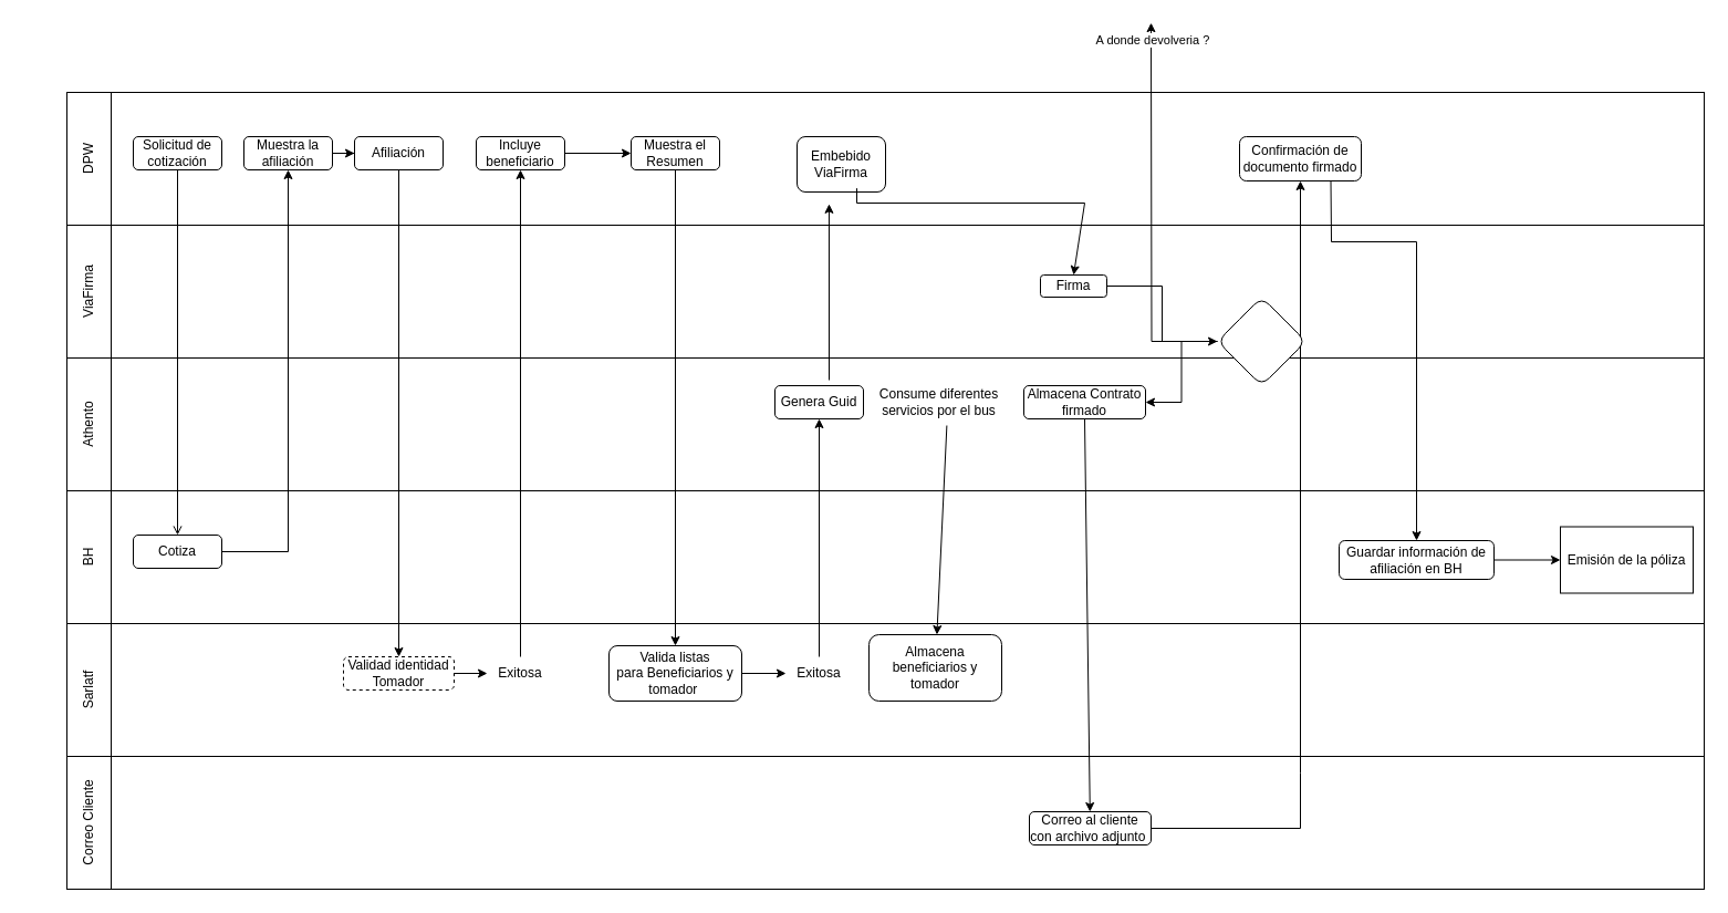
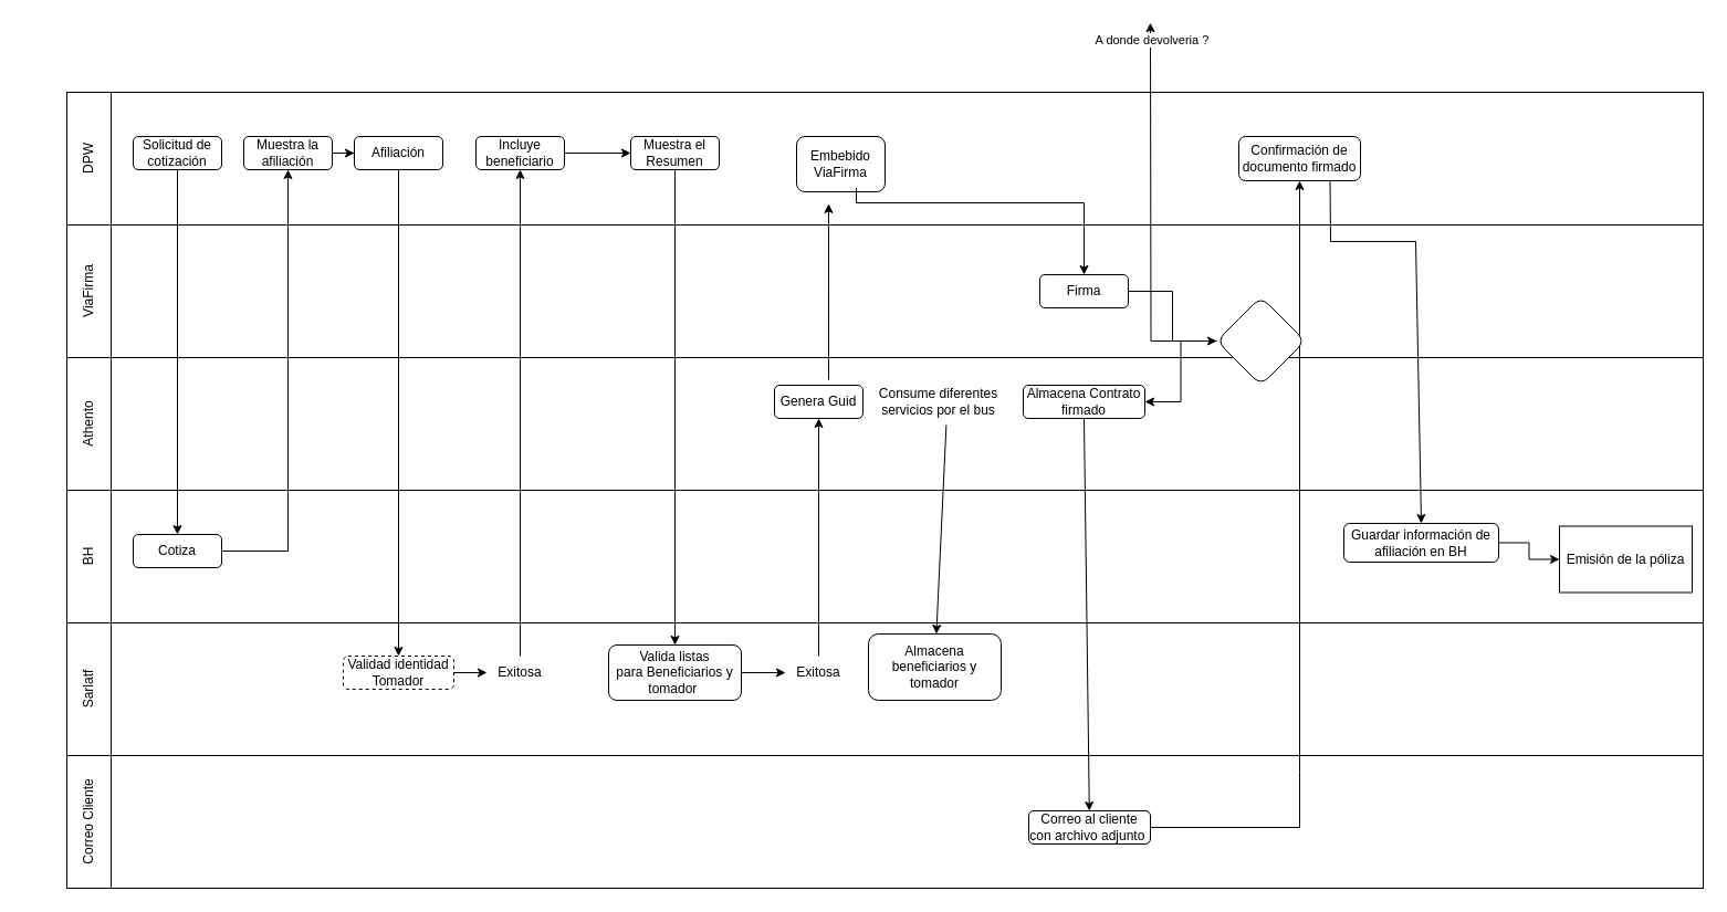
  <mxCell id="0" />
  <mxCell id="1" parent="0" />
  <mxCell id="2" value="DPW" style="rounded=0;whiteSpace=wrap;html=1;rotation=-90;" parent="1" vertex="1"><mxGeometry x="20" y="123" width="120" height="40" as="geometry" /></mxCell>
  <mxCell id="3" value="Athento" style="rounded=0;whiteSpace=wrap;html=1;rotation=-90;" parent="1" vertex="1"><mxGeometry x="20" y="363" width="120" height="40" as="geometry" /></mxCell>
  <mxCell id="4" value="ViaFirma" style="rounded=0;whiteSpace=wrap;html=1;rotation=-90;" parent="1" vertex="1"><mxGeometry x="20" y="243" width="120" height="40" as="geometry" /></mxCell>
  <mxCell id="5" value="BH" style="rounded=0;whiteSpace=wrap;html=1;rotation=-90;" parent="1" vertex="1"><mxGeometry x="20" y="483" width="120" height="40" as="geometry" /></mxCell>
  <mxCell id="6" value="" style="rounded=0;whiteSpace=wrap;html=1;" parent="1" vertex="1"><mxGeometry x="100" y="83" width="1440" height="120" as="geometry" /></mxCell>
  <mxCell id="7" value="" style="rounded=0;whiteSpace=wrap;html=1;" parent="1" vertex="1"><mxGeometry x="100" y="203" width="1440" height="120" as="geometry" /></mxCell>
  <mxCell id="8" value="" style="rounded=0;whiteSpace=wrap;html=1;" parent="1" vertex="1"><mxGeometry x="100" y="323" width="1440" height="120" as="geometry" /></mxCell>
  <mxCell id="9" value="" style="rounded=0;whiteSpace=wrap;html=1;" parent="1" vertex="1"><mxGeometry x="100" y="443" width="1440" height="120" as="geometry" /></mxCell>
  <mxCell id="10" value="Solicitud de cotización" style="rounded=1;whiteSpace=wrap;html=1;" parent="1" vertex="1"><mxGeometry x="120" y="123" width="80" height="30" as="geometry" /></mxCell>
  <mxCell id="11" value="Cotiza" style="rounded=1;whiteSpace=wrap;html=1;" parent="1" vertex="1"><mxGeometry x="120" y="483" width="80" height="30" as="geometry" /></mxCell>
  <mxCell id="12" value="" style="edgeStyle=orthogonalEdgeStyle;rounded=0;orthogonalLoop=1;jettySize=auto;html=1;entryX=0;entryY=0.5;entryDx=0;entryDy=0;" parent="1" source="13" target="14" edge="1"><mxGeometry relative="1" as="geometry" /></mxCell>
  <mxCell id="13" value="Muestra la afiliación" style="rounded=1;whiteSpace=wrap;html=1;" parent="1" vertex="1"><mxGeometry x="220" y="123" width="80" height="30" as="geometry" /></mxCell>
  <mxCell id="14" value="Afiliación" style="rounded=1;whiteSpace=wrap;html=1;" parent="1" vertex="1"><mxGeometry x="320" y="123" width="80" height="30" as="geometry" /></mxCell>
  <mxCell id="15" value="Sarlatf" style="rounded=0;whiteSpace=wrap;html=1;rotation=-90;" parent="1" vertex="1"><mxGeometry x="20" y="603" width="120" height="40" as="geometry" /></mxCell>
  <mxCell id="16" value="" style="rounded=0;whiteSpace=wrap;html=1;" parent="1" vertex="1"><mxGeometry x="100" y="563" width="1440" height="120" as="geometry" /></mxCell>
  <mxCell id="17" value="Validad identidad Tomador" style="rounded=1;whiteSpace=wrap;html=1;dashed=1;" parent="1" vertex="1"><mxGeometry x="310" y="593" width="100" height="30" as="geometry" /></mxCell>
  <mxCell id="18" value="" style="edgeStyle=orthogonalEdgeStyle;rounded=0;orthogonalLoop=1;jettySize=auto;html=1;" parent="1" source="19" target="21" edge="1"><mxGeometry relative="1" as="geometry" /></mxCell>
  <mxCell id="19" value="Exitosa" style="text;html=1;strokeColor=none;fillColor=none;align=center;verticalAlign=middle;whiteSpace=wrap;rounded=0;" parent="1" vertex="1"><mxGeometry x="440" y="593" width="60" height="30" as="geometry" /></mxCell>
  <mxCell id="20" value="" style="edgeStyle=orthogonalEdgeStyle;rounded=0;orthogonalLoop=1;jettySize=auto;html=1;" parent="1" source="21" target="28" edge="1"><mxGeometry relative="1" as="geometry" /></mxCell>
  <mxCell id="21" value="Incluye beneficiario" style="rounded=1;whiteSpace=wrap;html=1;" parent="1" vertex="1"><mxGeometry x="430" y="123" width="80" height="30" as="geometry" /></mxCell>
- <mxCell id="22" value="" style="endArrow=open;html=1;rounded=0;entryX=0.5;entryY=0;entryDx=0;entryDy=0;" parent="1" source="10" target="11" edge="1"><mxGeometry width="50" height="50" relative="1" as="geometry"><mxPoint x="570" y="353" as="sourcePoint" /><mxPoint x="620" y="303" as="targetPoint" /></mxGeometry></mxCell>
+ <mxCell id="22" value="" style="endArrow=classic;html=1;rounded=0;entryX=0.5;entryY=0;entryDx=0;entryDy=0;" parent="1" source="10" target="11" edge="1"><mxGeometry width="50" height="50" relative="1" as="geometry"><mxPoint x="570" y="353" as="sourcePoint" /><mxPoint x="620" y="303" as="targetPoint" /></mxGeometry></mxCell>
  <mxCell id="23" value="" style="endArrow=classic;html=1;rounded=0;entryX=0.5;entryY=0;entryDx=0;entryDy=0;" parent="1" source="14" target="17" edge="1"><mxGeometry width="50" height="50" relative="1" as="geometry"><mxPoint x="260" y="373" as="sourcePoint" /><mxPoint x="310" y="323" as="targetPoint" /></mxGeometry></mxCell>
  <mxCell id="24" value="" style="endArrow=classic;html=1;rounded=0;exitX=1;exitY=0.5;exitDx=0;exitDy=0;" parent="1" source="11" target="13" edge="1"><mxGeometry width="50" height="50" relative="1" as="geometry"><mxPoint x="370" y="413" as="sourcePoint" /><mxPoint x="420" y="363" as="targetPoint" /><Array as="points"><mxPoint x="260" y="498" /></Array></mxGeometry></mxCell>
  <mxCell id="25" value="" style="edgeStyle=orthogonalEdgeStyle;rounded=0;orthogonalLoop=1;jettySize=auto;html=1;" parent="1" source="26" target="27" edge="1"><mxGeometry relative="1" as="geometry" /></mxCell>
  <mxCell id="26" value="Valida listas&lt;br&gt;para Beneficiarios y tomador&amp;nbsp;" style="rounded=1;whiteSpace=wrap;html=1;" parent="1" vertex="1"><mxGeometry x="550" y="583" width="120" height="50" as="geometry" /></mxCell>
  <mxCell id="27" value="Exitosa" style="text;html=1;strokeColor=none;fillColor=none;align=center;verticalAlign=middle;whiteSpace=wrap;rounded=0;" parent="1" vertex="1"><mxGeometry x="710" y="593" width="60" height="30" as="geometry" /></mxCell>
  <mxCell id="28" value="Muestra el Resumen" style="rounded=1;whiteSpace=wrap;html=1;" parent="1" vertex="1"><mxGeometry x="570" y="123" width="80" height="30" as="geometry" /></mxCell>
  <mxCell id="29" value="Genera Guid" style="rounded=1;whiteSpace=wrap;html=1;" parent="1" vertex="1"><mxGeometry x="700" y="348" width="80" height="30" as="geometry" /></mxCell>
  <mxCell id="30" value="Consume diferentes servicios por el bus" style="text;html=1;strokeColor=none;fillColor=none;align=center;verticalAlign=middle;whiteSpace=wrap;rounded=0;" parent="1" vertex="1"><mxGeometry x="787" y="348" width="123" height="30" as="geometry" /></mxCell>
  <mxCell id="31" value="Embebido ViaFirma" style="rounded=1;whiteSpace=wrap;html=1;" parent="1" vertex="1"><mxGeometry x="720" y="123" width="80" height="50" as="geometry" /></mxCell>
  <mxCell id="32" value="" style="edgeStyle=orthogonalEdgeStyle;rounded=0;orthogonalLoop=1;jettySize=auto;html=1;" parent="1" source="33" target="55" edge="1"><mxGeometry relative="1" as="geometry" /></mxCell>
- <mxCell id="33" value="Firma" style="rounded=1;whiteSpace=wrap;html=1;" parent="1" vertex="1"><mxGeometry x="940" y="248" width="60" height="20" as="geometry" /></mxCell>
+ <mxCell id="33" value="Firma" style="rounded=1;whiteSpace=wrap;html=1;" parent="1" vertex="1"><mxGeometry x="940" y="248" width="80" height="30" as="geometry" /></mxCell>
  <mxCell id="34" value="Almacena Contrato firmado" style="rounded=1;whiteSpace=wrap;html=1;" parent="1" vertex="1"><mxGeometry x="925" y="348" width="110" height="30" as="geometry" /></mxCell>
  <mxCell id="35" style="edgeStyle=orthogonalEdgeStyle;rounded=0;orthogonalLoop=1;jettySize=auto;html=1;entryX=0;entryY=0.5;entryDx=0;entryDy=0;" parent="1" source="36" target="49" edge="1"><mxGeometry relative="1" as="geometry" /></mxCell>
- <mxCell id="36" value="Guardar información de afiliación en BH" style="rounded=1;whiteSpace=wrap;html=1;" parent="1" vertex="1"><mxGeometry x="1210" y="488" width="140" height="35" as="geometry" /></mxCell>
+ <mxCell id="36" value="Guardar información de afiliación en BH" style="rounded=1;whiteSpace=wrap;html=1;" parent="1" vertex="1"><mxGeometry x="1215" y="473" width="140" height="35" as="geometry" /></mxCell>
  <mxCell id="37" value="Confirmación de documento firmado" style="rounded=1;whiteSpace=wrap;html=1;" parent="1" vertex="1"><mxGeometry x="1120" y="123" width="110" height="40" as="geometry" /></mxCell>
  <mxCell id="38" value="" style="endArrow=classic;html=1;rounded=0;entryX=0.362;entryY=1.217;entryDx=0;entryDy=0;entryPerimeter=0;" parent="1" target="31" edge="1"><mxGeometry width="50" height="50" relative="1" as="geometry"><mxPoint x="749" y="343" as="sourcePoint" /><mxPoint x="740" y="348" as="targetPoint" /></mxGeometry></mxCell>
  <mxCell id="39" value="" style="rounded=0;whiteSpace=wrap;html=1;" parent="1" vertex="1"><mxGeometry x="100" y="683" width="1440" height="120" as="geometry" /></mxCell>
  <mxCell id="40" value="Correo Cliente" style="rounded=0;whiteSpace=wrap;html=1;rotation=-90;" parent="1" vertex="1"><mxGeometry x="20" y="723" width="120" height="40" as="geometry" /></mxCell>
  <mxCell id="41" value="Correo al cliente con archivo adjunto&amp;nbsp;" style="rounded=1;whiteSpace=wrap;html=1;" parent="1" vertex="1"><mxGeometry x="930" y="733" width="110" height="30" as="geometry" /></mxCell>
  <mxCell id="42" value="" style="endArrow=classic;html=1;rounded=0;exitX=1;exitY=0.5;exitDx=0;exitDy=0;" parent="1" source="41" target="37" edge="1"><mxGeometry width="50" height="50" relative="1" as="geometry"><mxPoint x="1090" y="753" as="sourcePoint" /><mxPoint x="850" y="288" as="targetPoint" /><Array as="points"><mxPoint x="1175" y="748" /><mxPoint x="1175" y="698" /></Array></mxGeometry></mxCell>
  <mxCell id="43" value="" style="endArrow=classic;html=1;rounded=0;exitX=0.75;exitY=1;exitDx=0;exitDy=0;entryX=0.5;entryY=0;entryDx=0;entryDy=0;" parent="1" source="37" target="36" edge="1"><mxGeometry width="50" height="50" relative="1" as="geometry"><mxPoint x="800" y="438" as="sourcePoint" /><mxPoint x="1310" y="588" as="targetPoint" /><Array as="points"><mxPoint x="1203" y="218" /><mxPoint x="1280" y="218" /></Array></mxGeometry></mxCell>
  <mxCell id="44" value="" style="endArrow=classic;html=1;rounded=0;exitX=1;exitY=0.5;exitDx=0;exitDy=0;" parent="1" source="17" target="19" edge="1"><mxGeometry width="50" height="50" relative="1" as="geometry"><mxPoint x="520" y="513" as="sourcePoint" /><mxPoint x="570" y="463" as="targetPoint" /></mxGeometry></mxCell>
  <mxCell id="45" value="" style="endArrow=classic;html=1;rounded=0;" parent="1" source="28" target="26" edge="1"><mxGeometry width="50" height="50" relative="1" as="geometry"><mxPoint x="680" y="438" as="sourcePoint" /><mxPoint x="730" y="388" as="targetPoint" /></mxGeometry></mxCell>
  <mxCell id="46" value="Almacena beneficiarios y tomador" style="rounded=1;whiteSpace=wrap;html=1;" parent="1" vertex="1"><mxGeometry x="785" y="573" width="120" height="60" as="geometry" /></mxCell>
  <mxCell id="47" value="" style="endArrow=classic;html=1;rounded=0;exitX=0.556;exitY=1.2;exitDx=0;exitDy=0;exitPerimeter=0;" parent="1" source="30" target="46" edge="1"><mxGeometry width="50" height="50" relative="1" as="geometry"><mxPoint x="770" y="438" as="sourcePoint" /><mxPoint x="820" y="388" as="targetPoint" /></mxGeometry></mxCell>
  <mxCell id="48" value="" style="endArrow=classic;html=1;rounded=0;exitX=0.5;exitY=1;exitDx=0;exitDy=0;" parent="1" source="34" target="41" edge="1"><mxGeometry width="50" height="50" relative="1" as="geometry"><mxPoint x="850" y="478" as="sourcePoint" /><mxPoint x="1040" y="743" as="targetPoint" /></mxGeometry></mxCell>
  <mxCell id="49" value="Emisión de la póliza" style="rounded=0;whiteSpace=wrap;html=1;" parent="1" vertex="1"><mxGeometry x="1410" y="475.5" width="120" height="60" as="geometry" /></mxCell>
  <mxCell id="50" value="" style="endArrow=classic;html=1;rounded=0;entryX=0.5;entryY=1;entryDx=0;entryDy=0;" parent="1" source="27" target="29" edge="1"><mxGeometry width="50" height="50" relative="1" as="geometry"><mxPoint x="800" y="413" as="sourcePoint" /><mxPoint x="850" y="363" as="targetPoint" /></mxGeometry></mxCell>
  <mxCell id="51" value="" style="endArrow=classic;html=1;rounded=0;exitX=0.675;exitY=0.933;exitDx=0;exitDy=0;exitPerimeter=0;entryX=0.5;entryY=0;entryDx=0;entryDy=0;" parent="1" source="31" target="33" edge="1"><mxGeometry width="50" height="50" relative="1" as="geometry"><mxPoint x="800" y="513" as="sourcePoint" /><mxPoint x="850" y="463" as="targetPoint" /><Array as="points"><mxPoint x="774" y="183" /><mxPoint x="980" y="183" /></Array></mxGeometry></mxCell>
  <mxCell id="52" style="edgeStyle=orthogonalEdgeStyle;rounded=0;orthogonalLoop=1;jettySize=auto;html=1;" parent="1" source="55" target="34" edge="1"><mxGeometry relative="1" as="geometry" /></mxCell>
  <mxCell id="53" style="edgeStyle=orthogonalEdgeStyle;rounded=0;orthogonalLoop=1;jettySize=auto;html=1;" parent="1" source="55" edge="1"><mxGeometry relative="1" as="geometry"><mxPoint x="1040" y="20.143" as="targetPoint" /></mxGeometry></mxCell>
  <mxCell id="54" value="A donde devolveria ?&amp;nbsp;&lt;br&gt;" style="edgeLabel;html=1;align=center;verticalAlign=middle;resizable=0;points=[];" parent="53" vertex="1" connectable="0"><mxGeometry x="0.904" y="-2" relative="1" as="geometry"><mxPoint y="-1" as="offset" /></mxGeometry></mxCell>
  <mxCell id="55" value="" style="rhombus;whiteSpace=wrap;html=1;rounded=1;" parent="1" vertex="1"><mxGeometry x="1100" y="268" width="80" height="80" as="geometry" /></mxCell>
